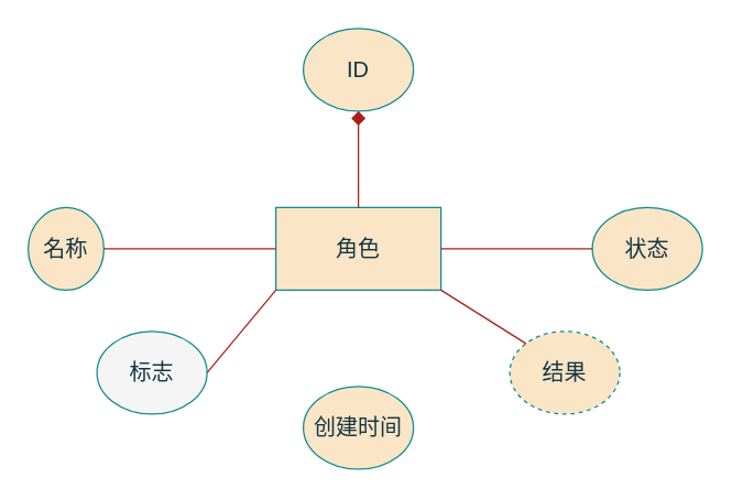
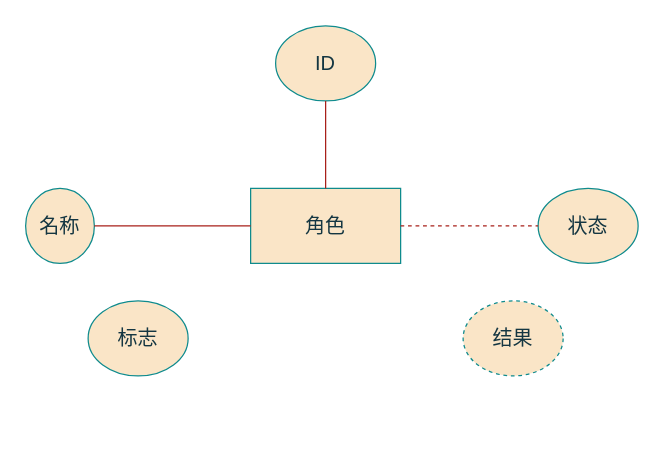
  <mxCell id="0" />
  <mxCell id="1" parent="0" />
  <mxCell id="2" value="角色" style="rounded=0;whiteSpace=wrap;html=1;strokeColor=#0F8B8D;fontSize=16;fontColor=#143642;fillColor=#FAE5C7;labelBackgroundColor=none;" vertex="1" parent="1"><mxGeometry x="200" y="150" width="120" height="60" as="geometry" /></mxCell>
  <mxCell id="3" value="结果" style="ellipse;whiteSpace=wrap;html=1;strokeColor=#0F8B8D;fontSize=16;fontColor=#143642;fillColor=#FAE5C7;labelBackgroundColor=none;dashed=1;" vertex="1" parent="1"><mxGeometry x="370" y="240" width="80" height="60" as="geometry" /></mxCell>
  <mxCell id="4" value="状态" style="ellipse;whiteSpace=wrap;html=1;strokeColor=#0F8B8D;fontSize=16;fontColor=#143642;fillColor=#FAE5C7;labelBackgroundColor=none;" vertex="1" parent="1"><mxGeometry x="430" y="150" width="80" height="60" as="geometry" /></mxCell>
- <mxCell id="5" value="创建时间" style="ellipse;whiteSpace=wrap;html=1;strokeColor=#0F8B8D;fontSize=16;fontColor=#143642;fillColor=#FAE5C7;labelBackgroundColor=none;" vertex="1" parent="1"><mxGeometry x="220" y="280" width="80" height="60" as="geometry" /></mxCell>
- <mxCell id="6" value="标志" style="ellipse;whiteSpace=wrap;html=1;strokeColor=#0F8B8D;fontSize=16;fontColor=#143642;fillColor=#f5f5f5;labelBackgroundColor=none;" vertex="1" parent="1"><mxGeometry x="70" y="240" width="80" height="60" as="geometry" /></mxCell>
+ <mxCell id="6" value="标志" style="ellipse;whiteSpace=wrap;html=1;strokeColor=#0F8B8D;fontSize=16;fontColor=#143642;fillColor=#FAE5C7;labelBackgroundColor=none;" vertex="1" parent="1"><mxGeometry x="70" y="240" width="80" height="60" as="geometry" /></mxCell>
  <mxCell id="7" value="名称" style="ellipse;whiteSpace=wrap;html=1;strokeColor=#0F8B8D;fontSize=16;fontColor=#143642;fillColor=#FAE5C7;labelBackgroundColor=none;" vertex="1" parent="1"><mxGeometry x="20" y="150" width="55" height="60" as="geometry" /></mxCell>
  <mxCell id="8" value="ID" style="ellipse;whiteSpace=wrap;html=1;strokeColor=#0F8B8D;fontSize=16;fontColor=#143642;fillColor=#FAE5C7;labelBackgroundColor=none;" vertex="1" parent="1"><mxGeometry x="220" y="20" width="80" height="60" as="geometry" /></mxCell>
- <mxCell id="9" value="" style="endArrow=diamond;html=1;rounded=0;strokeColor=#A8201A;fontSize=12;fontColor=default;startSize=8;endSize=8;fillColor=#FAE5C7;curved=1;entryX=0.5;entryY=1;entryDx=0;entryDy=0;exitX=0.5;exitY=0;exitDx=0;exitDy=0;labelBackgroundColor=none;" edge="1" parent="1" source="2" target="8"><mxGeometry width="50" height="50" relative="1" as="geometry"><mxPoint x="130" y="230" as="sourcePoint" /><mxPoint x="180" y="180" as="targetPoint" /></mxGeometry></mxCell>
+ <mxCell id="9" value="" style="endArrow=none;html=1;rounded=0;strokeColor=#A8201A;fontSize=12;fontColor=default;startSize=8;endSize=8;fillColor=#FAE5C7;curved=1;entryX=0.5;entryY=1;entryDx=0;entryDy=0;exitX=0.5;exitY=0;exitDx=0;exitDy=0;labelBackgroundColor=none;" edge="1" parent="1" source="2" target="8"><mxGeometry width="50" height="50" relative="1" as="geometry"><mxPoint x="130" y="230" as="sourcePoint" /><mxPoint x="180" y="180" as="targetPoint" /></mxGeometry></mxCell>
  <mxCell id="10" value="" style="endArrow=none;html=1;rounded=0;strokeColor=#A8201A;fontSize=12;fontColor=default;startSize=8;endSize=8;fillColor=#FAE5C7;curved=1;entryX=0;entryY=0.5;entryDx=0;entryDy=0;exitX=1;exitY=0.5;exitDx=0;exitDy=0;labelBackgroundColor=none;" edge="1" parent="1" source="7" target="2"><mxGeometry width="50" height="50" relative="1" as="geometry"><mxPoint x="130" y="230" as="sourcePoint" /><mxPoint x="180" y="180" as="targetPoint" /></mxGeometry></mxCell>
- <mxCell id="11" value="" style="endArrow=none;html=1;rounded=0;strokeColor=#A8201A;fontSize=12;fontColor=default;startSize=8;endSize=8;fillColor=#FAE5C7;curved=1;entryX=0;entryY=0.5;entryDx=0;entryDy=0;exitX=1;exitY=0.5;exitDx=0;exitDy=0;labelBackgroundColor=none;" edge="1" parent="1" source="2" target="4"><mxGeometry width="50" height="50" relative="1" as="geometry"><mxPoint x="130" y="230" as="sourcePoint" /><mxPoint x="180" y="180" as="targetPoint" /></mxGeometry></mxCell>
- <mxCell id="12" value="" style="endArrow=none;html=1;rounded=0;strokeColor=#A8201A;fontSize=12;fontColor=default;startSize=8;endSize=8;fillColor=#FAE5C7;curved=1;entryX=0;entryY=1;entryDx=0;entryDy=0;exitX=1;exitY=0.5;exitDx=0;exitDy=0;labelBackgroundColor=none;" edge="1" parent="1" source="6" target="2"><mxGeometry width="50" height="50" relative="1" as="geometry"><mxPoint x="130" y="230" as="sourcePoint" /><mxPoint x="180" y="180" as="targetPoint" /></mxGeometry></mxCell>
- <mxCell id="13" value="" style="endArrow=none;html=1;rounded=0;strokeColor=#A8201A;fontSize=12;fontColor=default;startSize=8;endSize=8;fillColor=#FAE5C7;curved=1;entryX=1;entryY=1;entryDx=0;entryDy=0;exitX=0;exitY=0;exitDx=0;exitDy=0;labelBackgroundColor=none;" edge="1" parent="1" source="3" target="2"><mxGeometry width="50" height="50" relative="1" as="geometry"><mxPoint x="130" y="230" as="sourcePoint" /><mxPoint x="180" y="180" as="targetPoint" /></mxGeometry></mxCell>
+ <mxCell id="11" value="" style="endArrow=none;html=1;rounded=0;strokeColor=#A8201A;fontSize=12;fontColor=default;startSize=8;endSize=8;fillColor=#FAE5C7;curved=1;entryX=0;entryY=0.5;entryDx=0;entryDy=0;exitX=1;exitY=0.5;exitDx=0;exitDy=0;labelBackgroundColor=none;dashed=1;" edge="1" parent="1" source="2" target="4"><mxGeometry width="50" height="50" relative="1" as="geometry"><mxPoint x="130" y="230" as="sourcePoint" /><mxPoint x="180" y="180" as="targetPoint" /></mxGeometry></mxCell>
